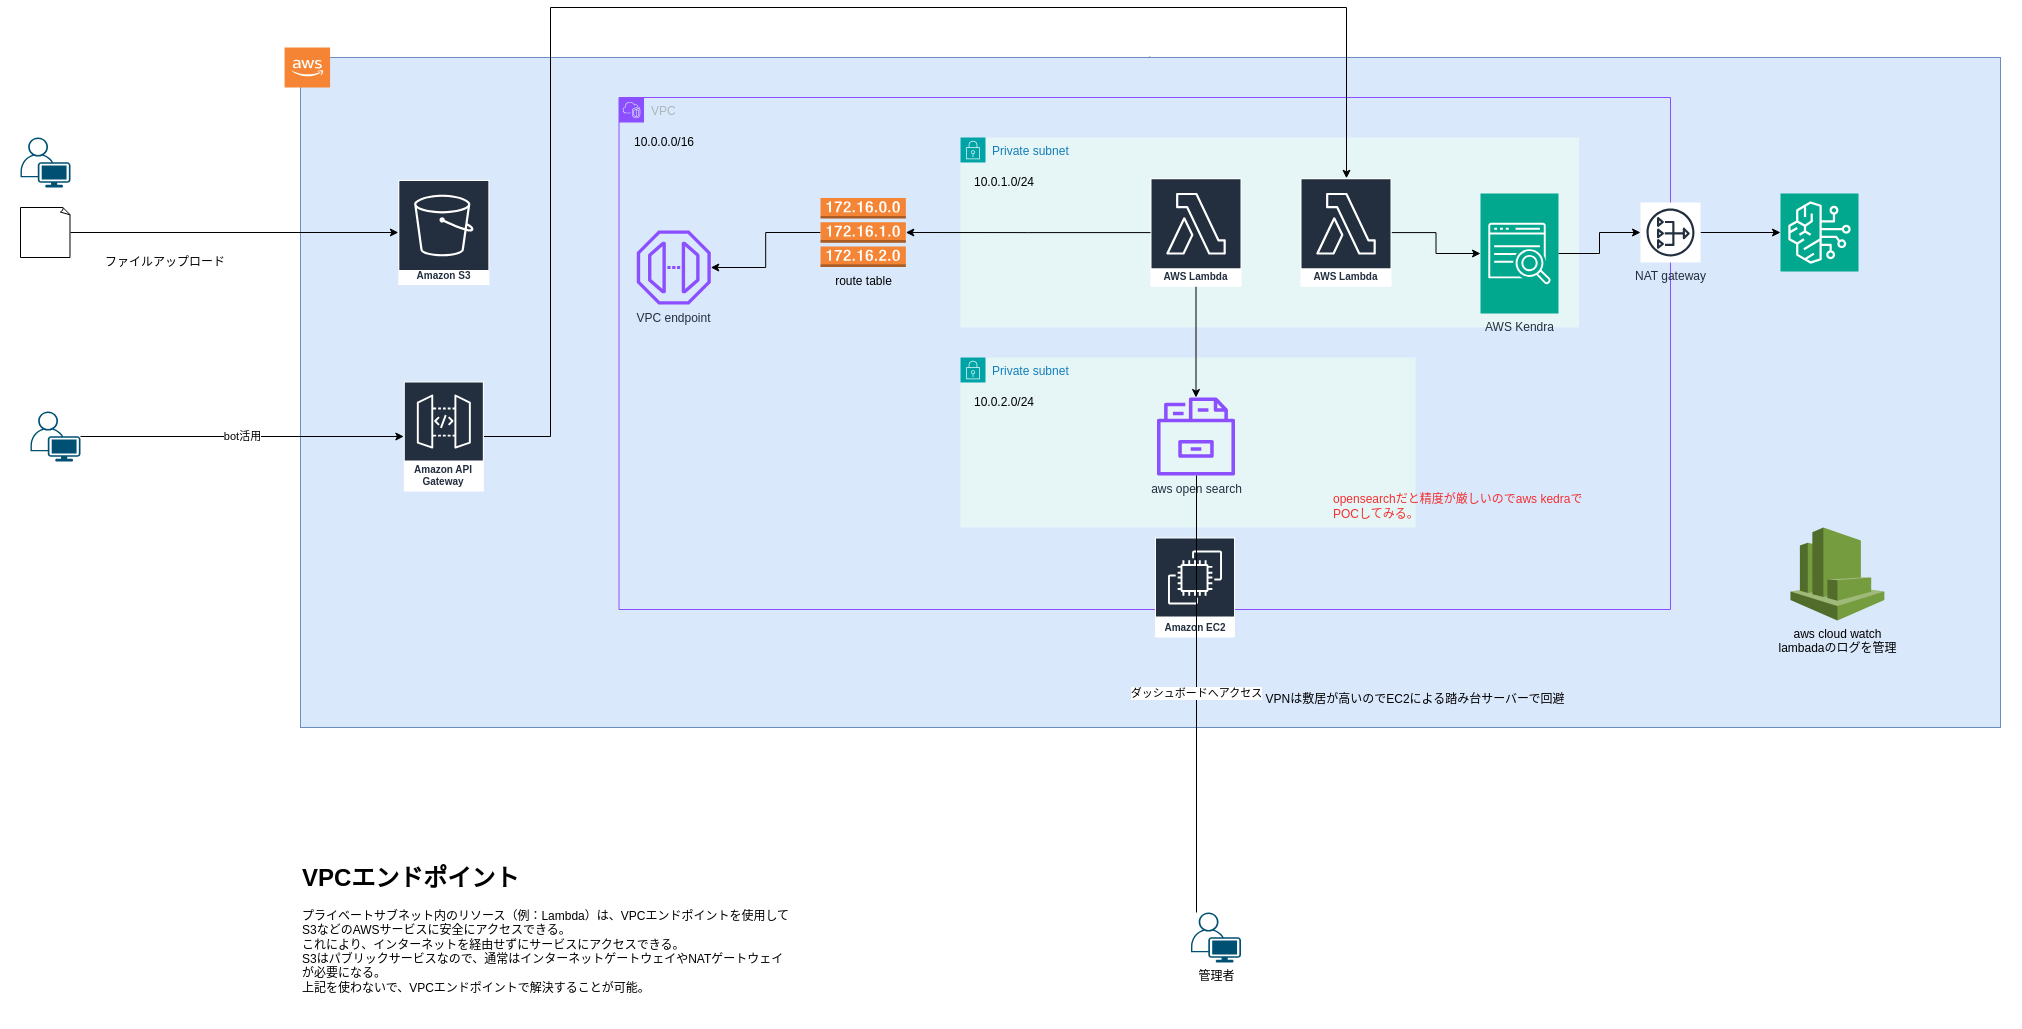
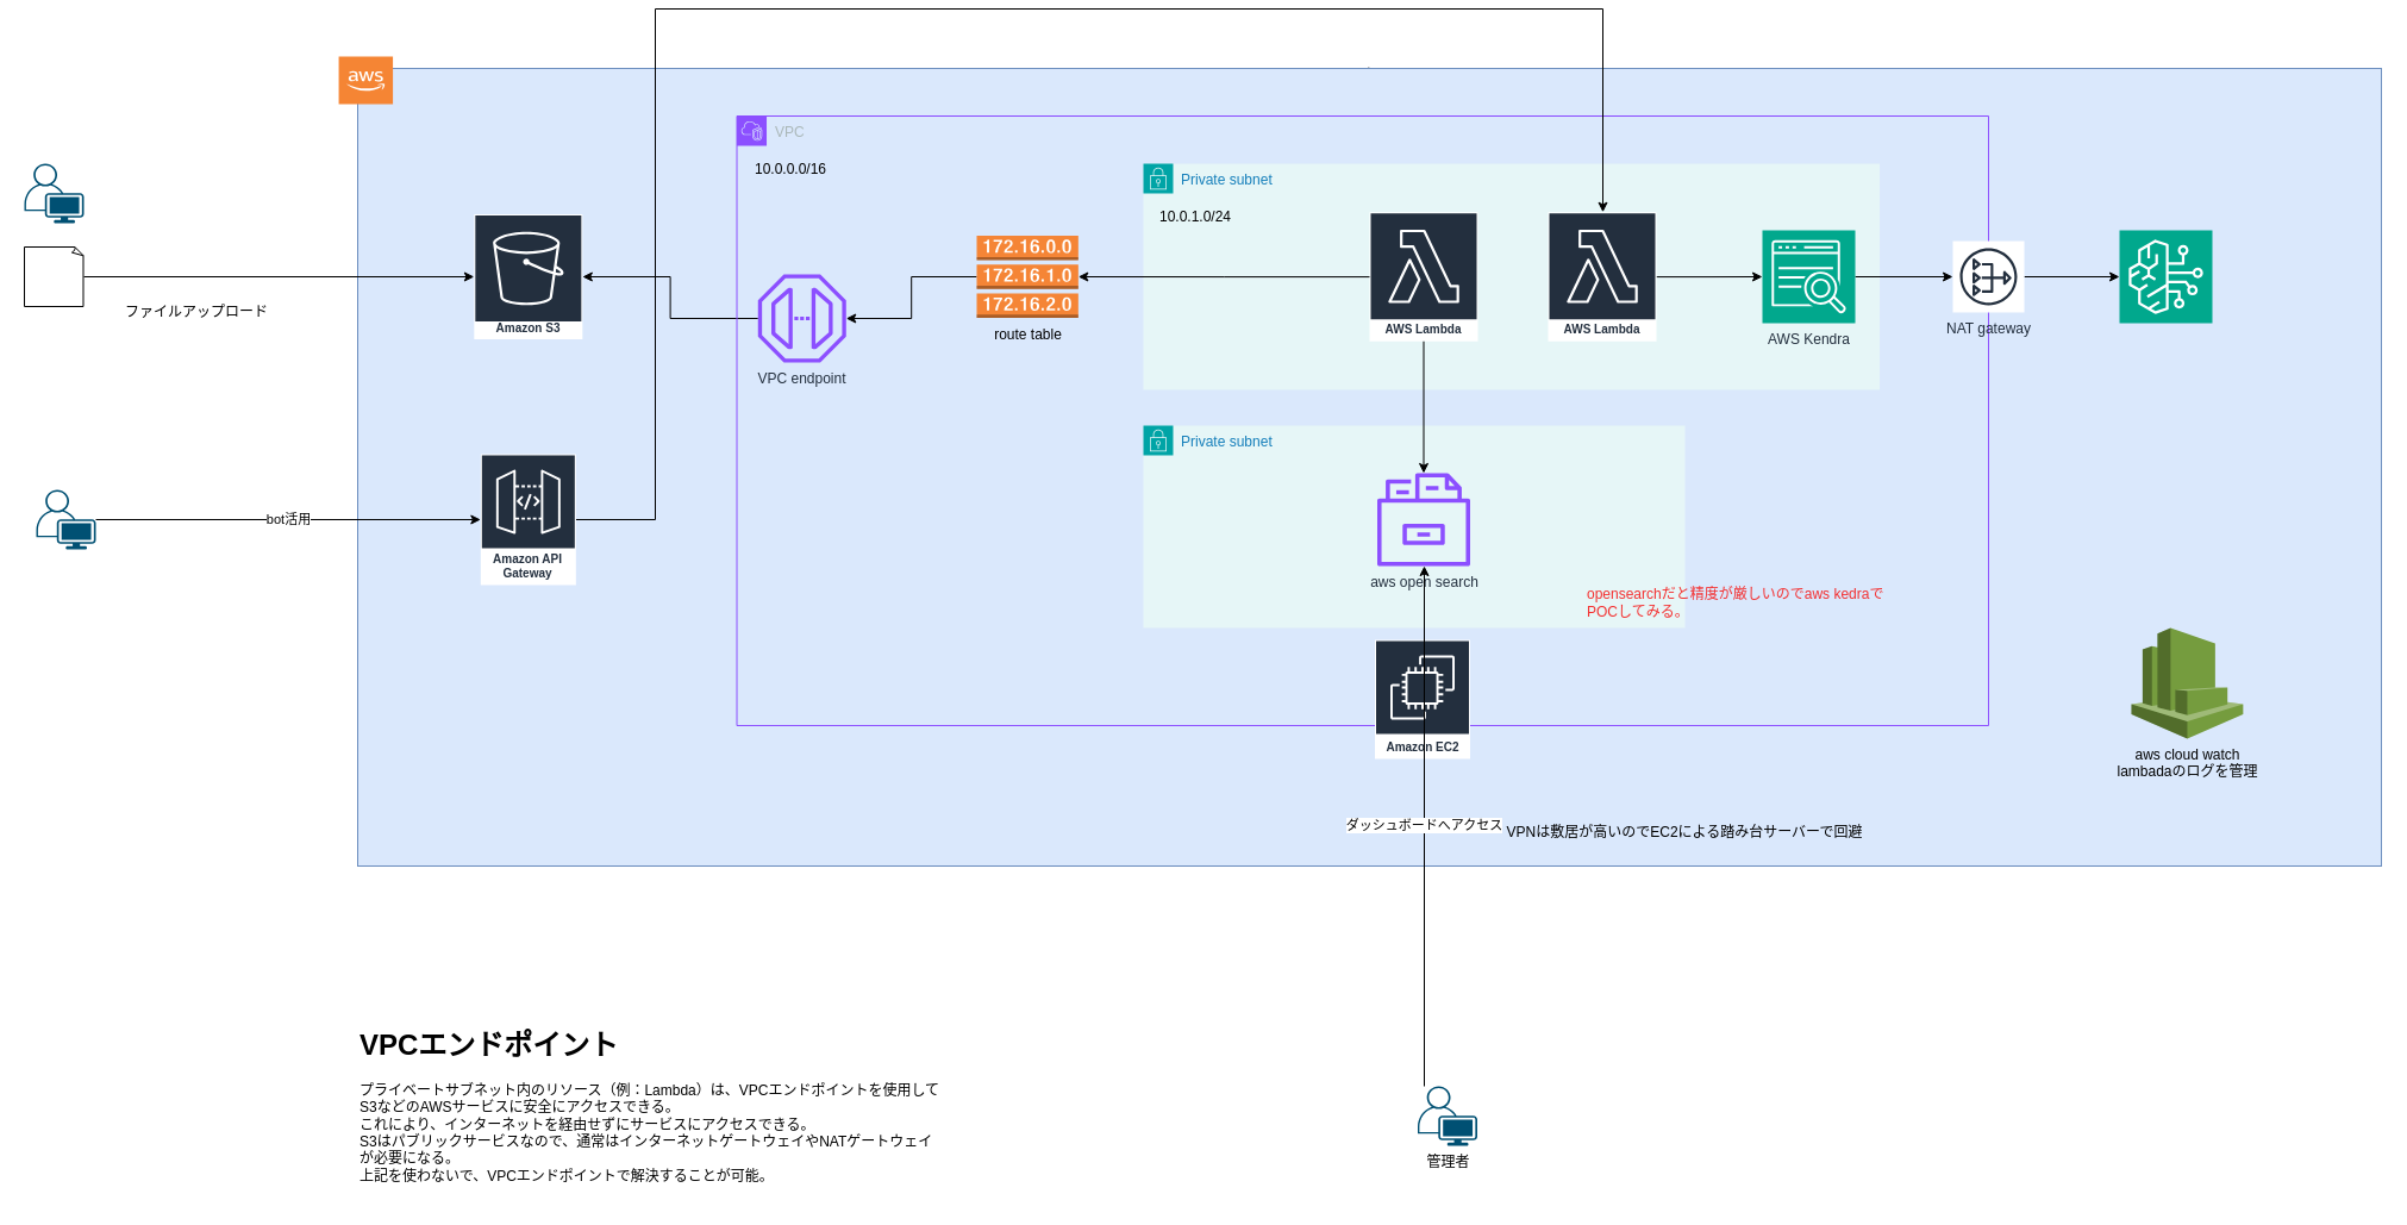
  <mxCell id="0" />
  <mxCell id="1" parent="0" />
  <mxCell id="2" value="t" style="group" parent="1" vertex="1" connectable="0"><mxGeometry x="300" y="20" width="1700" height="712" as="geometry" /></mxCell>
  <mxCell id="3" value="t" style="rounded=0;whiteSpace=wrap;html=1;fillColor=#dae8fc;strokeColor=#6c8ebf;" parent="2" vertex="1"><mxGeometry y="10" width="1700" height="670" as="geometry" /></mxCell>
  <mxCell id="4" value="" style="outlineConnect=0;dashed=0;verticalLabelPosition=bottom;verticalAlign=top;align=center;html=1;shape=mxgraph.aws3.cloud_2;fillColor=#F58534;gradientColor=none;container=1;" parent="2" vertex="1"><mxGeometry x="-15.927" width="45.505" height="40" as="geometry"><mxRectangle width="50" height="40" as="alternateBounds" /></mxGeometry></mxCell>
  <mxCell id="5" value="Amazon S3" style="sketch=0;outlineConnect=0;fontColor=#232F3E;gradientColor=none;strokeColor=#ffffff;fillColor=#232F3E;dashed=0;verticalLabelPosition=middle;verticalAlign=bottom;align=center;html=1;whiteSpace=wrap;fontSize=10;fontStyle=1;spacing=3;shape=mxgraph.aws4.productIcon;prIcon=mxgraph.aws4.s3;" parent="2" vertex="1"><mxGeometry x="97.83" y="132.5" width="91.01" height="105" as="geometry" /></mxCell>
+ <mxCell id="6" style="edgeStyle=orthogonalEdgeStyle;rounded=0;orthogonalLoop=1;jettySize=auto;html=1;" parent="2" source="8" target="5" edge="1"><mxGeometry relative="1" as="geometry" /></mxCell>
  <mxCell id="7" value="aws&amp;nbsp;&lt;span style=&quot;background-color: initial;&quot;&gt;cloud watch&lt;br&gt;lambadaのログを管理&lt;/span&gt;" style="outlineConnect=0;dashed=0;verticalLabelPosition=bottom;verticalAlign=top;align=center;html=1;shape=mxgraph.aws3.cloudwatch;fillColor=#759C3E;gradientColor=none;" parent="2" vertex="1"><mxGeometry x="1490.0" y="480" width="93.853" height="93" as="geometry" /></mxCell>
  <mxCell id="8" value="VPC endpoint" style="sketch=0;outlineConnect=0;fontColor=#232F3E;gradientColor=none;fillColor=#8C4FFF;strokeColor=none;dashed=0;verticalLabelPosition=bottom;verticalAlign=top;align=center;html=1;fontSize=12;fontStyle=0;aspect=fixed;pointerEvents=1;shape=mxgraph.aws4.endpoint;" parent="2" vertex="1"><mxGeometry x="336.284" y="183" width="74" height="74" as="geometry" /></mxCell>
  <mxCell id="9" value="VPC" style="points=[[0,0],[0.25,0],[0.5,0],[0.75,0],[1,0],[1,0.25],[1,0.5],[1,0.75],[1,1],[0.75,1],[0.5,1],[0.25,1],[0,1],[0,0.75],[0,0.5],[0,0.25]];outlineConnect=0;gradientColor=none;html=1;whiteSpace=wrap;fontSize=12;fontStyle=0;container=1;pointerEvents=0;collapsible=0;recursiveResize=0;shape=mxgraph.aws4.group;grIcon=mxgraph.aws4.group_vpc2;strokeColor=#8C4FFF;fillColor=none;verticalAlign=top;align=left;spacingLeft=30;fontColor=#AAB7B8;dashed=0;" parent="2" vertex="1"><mxGeometry x="318.53" y="50" width="1051.47" height="512" as="geometry" /></mxCell>
  <mxCell id="10" value="Private subnet" style="points=[[0,0],[0.25,0],[0.5,0],[0.75,0],[1,0],[1,0.25],[1,0.5],[1,0.75],[1,1],[0.75,1],[0.5,1],[0.25,1],[0,1],[0,0.75],[0,0.5],[0,0.25]];outlineConnect=0;gradientColor=none;html=1;whiteSpace=wrap;fontSize=12;fontStyle=0;container=1;pointerEvents=0;collapsible=0;recursiveResize=0;shape=mxgraph.aws4.group;grIcon=mxgraph.aws4.group_security_group;grStroke=0;strokeColor=#00A4A6;fillColor=#E6F6F7;verticalAlign=top;align=left;spacingLeft=30;fontColor=#147EBA;dashed=0;" parent="9" vertex="1"><mxGeometry x="341.47" y="40" width="618.53" height="190" as="geometry" /></mxCell>
  <mxCell id="11" value="10.0.1.0/24" style="text;html=1;align=center;verticalAlign=middle;whiteSpace=wrap;rounded=0;" parent="10" vertex="1"><mxGeometry x="10.239" y="30" width="68.257" height="30" as="geometry" /></mxCell>
  <mxCell id="12" value="10.0.0.0/16" style="text;html=1;align=center;verticalAlign=middle;whiteSpace=wrap;rounded=0;" parent="9" vertex="1"><mxGeometry x="11.376" y="30" width="68.257" height="30" as="geometry" /></mxCell>
  <mxCell id="13" value="Private subnet" style="points=[[0,0],[0.25,0],[0.5,0],[0.75,0],[1,0],[1,0.25],[1,0.5],[1,0.75],[1,1],[0.75,1],[0.5,1],[0.25,1],[0,1],[0,0.75],[0,0.5],[0,0.25]];outlineConnect=0;gradientColor=none;html=1;whiteSpace=wrap;fontSize=12;fontStyle=0;container=1;pointerEvents=0;collapsible=0;recursiveResize=0;shape=mxgraph.aws4.group;grIcon=mxgraph.aws4.group_security_group;grStroke=0;strokeColor=#00A4A6;fillColor=#E6F6F7;verticalAlign=top;align=left;spacingLeft=30;fontColor=#147EBA;dashed=0;" parent="9" vertex="1"><mxGeometry x="341.468" y="260" width="455.046" height="170" as="geometry" /></mxCell>
- <mxCell id="14" value="10.0.2.0/24" style="text;html=1;align=center;verticalAlign=middle;whiteSpace=wrap;rounded=0;" parent="13" vertex="1"><mxGeometry x="10.001" y="30" width="68.257" height="30" as="geometry" /></mxCell>
  <mxCell id="15" value="AWS Lambda" style="sketch=0;outlineConnect=0;fontColor=#232F3E;gradientColor=none;strokeColor=#ffffff;fillColor=#232F3E;dashed=0;verticalLabelPosition=middle;verticalAlign=bottom;align=center;html=1;whiteSpace=wrap;fontSize=10;fontStyle=1;spacing=3;shape=mxgraph.aws4.productIcon;prIcon=mxgraph.aws4.lambda;" parent="2" vertex="1"><mxGeometry x="850" y="130.75" width="91.01" height="108.5" as="geometry" /></mxCell>
  <mxCell id="16" value="aws open search" style="sketch=0;outlineConnect=0;fontColor=#232F3E;gradientColor=none;fillColor=#8C4FFF;strokeColor=none;dashed=0;verticalLabelPosition=bottom;verticalAlign=top;align=center;html=1;fontSize=12;fontStyle=0;aspect=fixed;pointerEvents=1;shape=mxgraph.aws4.opensearch_service_index;" parent="2" vertex="1"><mxGeometry x="856.5" y="350" width="78" height="78" as="geometry" /></mxCell>
  <mxCell id="17" style="edgeStyle=orthogonalEdgeStyle;rounded=0;orthogonalLoop=1;jettySize=auto;html=1;" parent="2" source="15" target="16" edge="1"><mxGeometry relative="1" as="geometry" /></mxCell>
  <mxCell id="18" style="edgeStyle=orthogonalEdgeStyle;rounded=0;orthogonalLoop=1;jettySize=auto;html=1;" parent="2" source="19" target="8" edge="1"><mxGeometry relative="1" as="geometry" /></mxCell>
  <mxCell id="19" value="route table" style="outlineConnect=0;dashed=0;verticalLabelPosition=bottom;verticalAlign=top;align=center;html=1;shape=mxgraph.aws3.route_table;fillColor=#F58536;gradientColor=none;" parent="2" vertex="1"><mxGeometry x="520.004" y="150.5" width="85.321" height="69" as="geometry" /></mxCell>
  <mxCell id="20" style="edgeStyle=orthogonalEdgeStyle;rounded=0;orthogonalLoop=1;jettySize=auto;html=1;entryX=1;entryY=0.5;entryDx=0;entryDy=0;entryPerimeter=0;" parent="2" source="15" target="19" edge="1"><mxGeometry relative="1" as="geometry" /></mxCell>
  <mxCell id="21" value="VPNは敷居が高いのでEC2による踏み台サーバーで回避" style="text;html=1;align=center;verticalAlign=middle;whiteSpace=wrap;rounded=0;" parent="2" vertex="1"><mxGeometry x="870" y="592" width="490" height="120" as="geometry" /></mxCell>
  <mxCell id="22" value="Amazon EC2" style="sketch=0;outlineConnect=0;fontColor=#232F3E;gradientColor=none;strokeColor=#ffffff;fillColor=#232F3E;dashed=0;verticalLabelPosition=middle;verticalAlign=bottom;align=center;html=1;whiteSpace=wrap;fontSize=10;fontStyle=1;spacing=3;shape=mxgraph.aws4.productIcon;prIcon=mxgraph.aws4.ec2;" parent="2" vertex="1"><mxGeometry x="854.5" y="490" width="80" height="100" as="geometry" /></mxCell>
  <mxCell id="23" style="edgeStyle=orthogonalEdgeStyle;rounded=0;orthogonalLoop=1;jettySize=auto;html=1;" parent="2" source="24" target="26" edge="1"><mxGeometry relative="1" as="geometry"><Array as="points"><mxPoint x="250" y="389" /><mxPoint x="250" y="-40" /><mxPoint x="1046" y="-40" /></Array></mxGeometry></mxCell>
  <mxCell id="24" value="Amazon API Gateway" style="sketch=0;outlineConnect=0;fontColor=#232F3E;gradientColor=none;strokeColor=#ffffff;fillColor=#232F3E;dashed=0;verticalLabelPosition=middle;verticalAlign=bottom;align=center;html=1;whiteSpace=wrap;fontSize=10;fontStyle=1;spacing=3;shape=mxgraph.aws4.productIcon;prIcon=mxgraph.aws4.api_gateway;" parent="2" vertex="1"><mxGeometry x="103.33" y="334" width="80" height="110" as="geometry" /></mxCell>
  <mxCell id="25" style="edgeStyle=orthogonalEdgeStyle;rounded=0;orthogonalLoop=1;jettySize=auto;html=1;" edge="1" parent="2" source="26" target="32"><mxGeometry relative="1" as="geometry" /></mxCell>
  <mxCell id="26" value="AWS Lambda" style="sketch=0;outlineConnect=0;fontColor=#232F3E;gradientColor=none;strokeColor=#ffffff;fillColor=#232F3E;dashed=0;verticalLabelPosition=middle;verticalAlign=bottom;align=center;html=1;whiteSpace=wrap;fontSize=10;fontStyle=1;spacing=3;shape=mxgraph.aws4.productIcon;prIcon=mxgraph.aws4.lambda;" parent="2" vertex="1"><mxGeometry x="1000" y="130.75" width="91.01" height="108.5" as="geometry" /></mxCell>
  <mxCell id="27" value="" style="sketch=0;points=[[0,0,0],[0.25,0,0],[0.5,0,0],[0.75,0,0],[1,0,0],[0,1,0],[0.25,1,0],[0.5,1,0],[0.75,1,0],[1,1,0],[0,0.25,0],[0,0.5,0],[0,0.75,0],[1,0.25,0],[1,0.5,0],[1,0.75,0]];outlineConnect=0;fontColor=#232F3E;fillColor=#01A88D;strokeColor=#ffffff;dashed=0;verticalLabelPosition=bottom;verticalAlign=top;align=center;html=1;fontSize=12;fontStyle=0;aspect=fixed;shape=mxgraph.aws4.resourceIcon;resIcon=mxgraph.aws4.bedrock;" parent="2" vertex="1"><mxGeometry x="1480" y="146" width="78" height="78" as="geometry" /></mxCell>
  <mxCell id="28" style="edgeStyle=orthogonalEdgeStyle;rounded=0;orthogonalLoop=1;jettySize=auto;html=1;" edge="1" parent="2" source="29" target="27"><mxGeometry relative="1" as="geometry" /></mxCell>
  <mxCell id="29" value="NAT gateway" style="sketch=0;outlineConnect=0;fontColor=#232F3E;gradientColor=none;strokeColor=#232F3E;fillColor=#ffffff;dashed=0;verticalLabelPosition=bottom;verticalAlign=top;align=center;html=1;fontSize=12;fontStyle=0;aspect=fixed;shape=mxgraph.aws4.resourceIcon;resIcon=mxgraph.aws4.nat_gateway;" vertex="1" parent="2"><mxGeometry x="1340" y="155" width="60" height="60" as="geometry" /></mxCell>
  <mxCell id="30" value="opensearchだと精度が厳しいのでaws kedraでPOCしてみる。" style="text;html=1;align=left;verticalAlign=middle;whiteSpace=wrap;rounded=0;fontColor=#f42f2f;" vertex="1" parent="2"><mxGeometry x="1031.01" y="444" width="258.99" height="30" as="geometry" /></mxCell>
  <mxCell id="31" style="edgeStyle=orthogonalEdgeStyle;rounded=0;orthogonalLoop=1;jettySize=auto;html=1;" edge="1" parent="2" source="32" target="29"><mxGeometry relative="1" as="geometry" /></mxCell>
- <mxCell id="32" value="AWS Kendra" style="sketch=0;points=[[0,0,0],[0.25,0,0],[0.5,0,0],[0.75,0,0],[1,0,0],[0,1,0],[0.25,1,0],[0.5,1,0],[0.75,1,0],[1,1,0],[0,0.25,0],[0,0.5,0],[0,0.75,0],[1,0.25,0],[1,0.5,0],[1,0.75,0]];outlineConnect=0;fontColor=#232F3E;fillColor=#01A88D;strokeColor=#ffffff;dashed=0;verticalLabelPosition=bottom;verticalAlign=top;align=center;html=1;fontSize=12;fontStyle=0;aspect=fixed;shape=mxgraph.aws4.resourceIcon;resIcon=mxgraph.aws4.kendra;" vertex="1" parent="2"><mxGeometry x="1180" y="146" width="78" height="120" as="geometry" /></mxCell>
+ <mxCell id="32" value="AWS Kendra" style="sketch=0;points=[[0,0,0],[0.25,0,0],[0.5,0,0],[0.75,0,0],[1,0,0],[0,1,0],[0.25,1,0],[0.5,1,0],[0.75,1,0],[1,1,0],[0,0.25,0],[0,0.5,0],[0,0.75,0],[1,0.25,0],[1,0.5,0],[1,0.75,0]];outlineConnect=0;fontColor=#232F3E;fillColor=#01A88D;strokeColor=#ffffff;dashed=0;verticalLabelPosition=bottom;verticalAlign=top;align=center;html=1;fontSize=12;fontStyle=0;aspect=fixed;shape=mxgraph.aws4.resourceIcon;resIcon=mxgraph.aws4.kendra;" vertex="1" parent="2"><mxGeometry x="1180" y="146" width="78" height="78" as="geometry" /></mxCell>
  <mxCell id="33" style="edgeStyle=orthogonalEdgeStyle;rounded=0;orthogonalLoop=1;jettySize=auto;html=1;" parent="1" source="34" target="5" edge="1"><mxGeometry relative="1" as="geometry" /></mxCell>
  <mxCell id="34" value="" style="whiteSpace=wrap;html=1;shape=mxgraph.basic.document" parent="1" vertex="1"><mxGeometry x="20" y="180" width="50" height="50" as="geometry" /></mxCell>
  <mxCell id="35" value="ファイルアップロード" style="text;html=1;align=center;verticalAlign=middle;whiteSpace=wrap;rounded=0;" parent="1" vertex="1"><mxGeometry x="90" y="220" width="150" height="30" as="geometry" /></mxCell>
  <mxCell id="36" value="" style="points=[[0.35,0,0],[0.98,0.51,0],[1,0.71,0],[0.67,1,0],[0,0.795,0],[0,0.65,0]];verticalLabelPosition=bottom;sketch=0;html=1;verticalAlign=top;aspect=fixed;align=center;pointerEvents=1;shape=mxgraph.cisco19.user;fillColor=#005073;strokeColor=none;" parent="1" vertex="1"><mxGeometry x="20" y="110" width="50" height="50" as="geometry" /></mxCell>
  <mxCell id="37" value="&lt;h1 style=&quot;margin-top: 0px;&quot;&gt;VPCエンドポイント&lt;/h1&gt;&lt;div&gt;プライベートサブネット内のリソース（例：Lambda）は、VPCエンドポイントを使用してS3などのAWSサービスに安全にアクセスできる。&lt;br&gt;&lt;/div&gt;&lt;div&gt;これにより、インターネットを経由せずにサービスにアクセスできる。&lt;br&gt;S3はパブリックサービスなので、通常は&lt;span style=&quot;background-color: initial;&quot;&gt;インターネットゲートウェイやNATゲートウェイが必要になる。&lt;br&gt;上記を使わないで、VPCエンドポイントで解決することが可能。&lt;/span&gt;&lt;/div&gt;" style="text;html=1;whiteSpace=wrap;overflow=hidden;rounded=0;" parent="1" vertex="1"><mxGeometry x="300" y="830" width="490" height="150" as="geometry" /></mxCell>
- <mxCell id="38" value="ダッシュボードへアクセス" style="edgeStyle=orthogonalEdgeStyle;rounded=0;orthogonalLoop=1;jettySize=auto;html=1;endArrow=none;" parent="1" source="39" target="16" edge="1"><mxGeometry relative="1" as="geometry"><Array as="points"><mxPoint x="1196" y="570" /><mxPoint x="1196" y="570" /></Array></mxGeometry></mxCell>
+ <mxCell id="38" value="ダッシュボードへアクセス" style="edgeStyle=orthogonalEdgeStyle;rounded=0;orthogonalLoop=1;jettySize=auto;html=1;" parent="1" source="39" target="16" edge="1"><mxGeometry relative="1" as="geometry"><Array as="points"><mxPoint x="1196" y="570" /><mxPoint x="1196" y="570" /></Array></mxGeometry></mxCell>
  <mxCell id="39" value="管理者" style="points=[[0.35,0,0],[0.98,0.51,0],[1,0.71,0],[0.67,1,0],[0,0.795,0],[0,0.65,0]];verticalLabelPosition=bottom;sketch=0;html=1;verticalAlign=top;aspect=fixed;align=center;pointerEvents=1;shape=mxgraph.cisco19.user;fillColor=#005073;strokeColor=none;" parent="1" vertex="1"><mxGeometry x="1190.5" y="885" width="50" height="50" as="geometry" /></mxCell>
  <mxCell id="40" value="bot活用" style="edgeStyle=orthogonalEdgeStyle;rounded=0;orthogonalLoop=1;jettySize=auto;html=1;" parent="1" source="41" target="24" edge="1"><mxGeometry relative="1" as="geometry" /></mxCell>
  <mxCell id="41" value="" style="points=[[0.35,0,0],[0.98,0.51,0],[1,0.71,0],[0.67,1,0],[0,0.795,0],[0,0.65,0]];verticalLabelPosition=bottom;sketch=0;html=1;verticalAlign=top;aspect=fixed;align=center;pointerEvents=1;shape=mxgraph.cisco19.user;fillColor=#005073;strokeColor=none;" parent="1" vertex="1"><mxGeometry x="30" y="384" width="50" height="50" as="geometry" /></mxCell>
